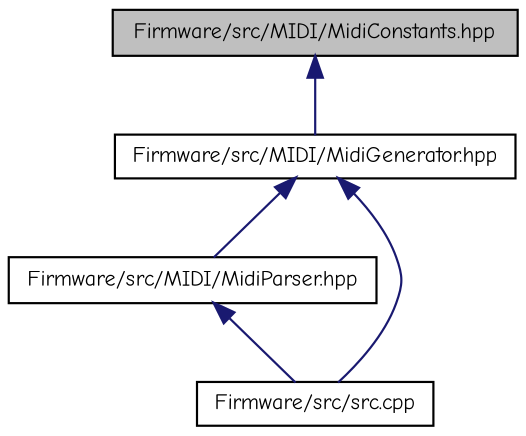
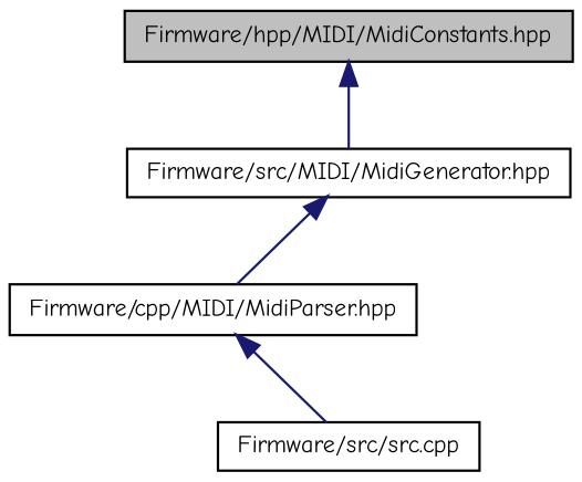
  digraph {
    fontname="Comic Neue"
    node [color=black fillcolor=white fontname="Comic Neue" fontsize=10 shape=record style=filled]
    edge [color=midnightblue dir=back fontname="Comic Neue" fontsize=10 labelfontname=Helvetica labelfontsize=10 style=solid]
-   n1 [fillcolor=grey75 fontcolor=black height=0.2 label="Firmware/src/MIDI/MidiConstants.hpp" width=0.4]
+   n1 [fillcolor=grey75 fontcolor=black height=0.2 label="Firmware/hpp/MIDI/MidiConstants.hpp" width=0.4]
    n2 [height=0.2 label="Firmware/src/MIDI/MidiGenerator.hpp" width=0.4]
-   n3 [height=0.2 label="Firmware/src/MIDI/MidiParser.hpp" width=0.4]
+   n3 [height=0.2 label="Firmware/cpp/MIDI/MidiParser.hpp" width=0.4]
    n4 [height=0.2 label="Firmware/src/src.cpp" width=0.4]
    n1 -> n2
    n2 -> n3
-   n2 -> n4
    n3 -> n4
  }
